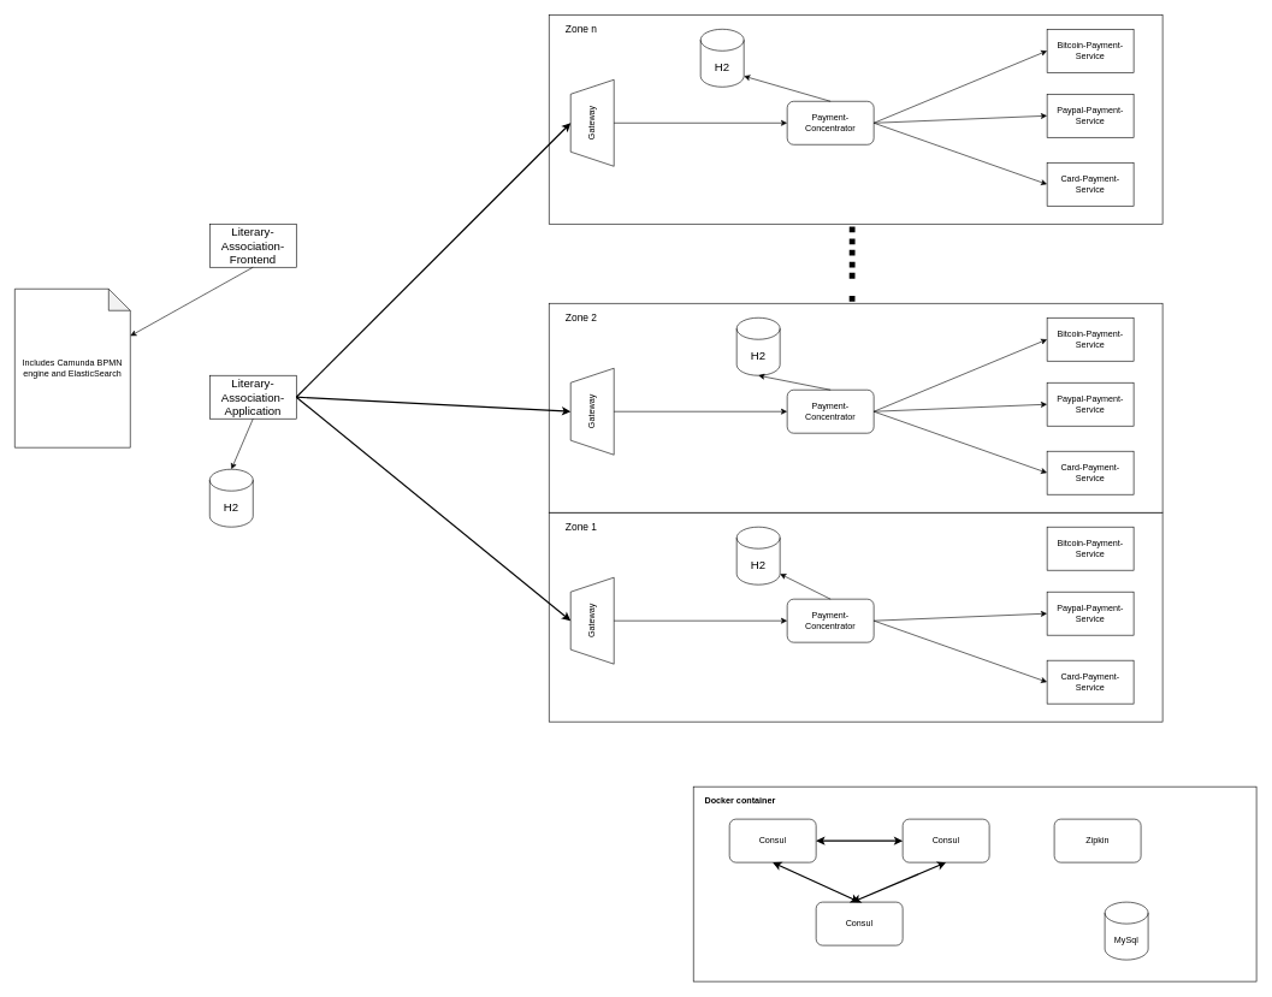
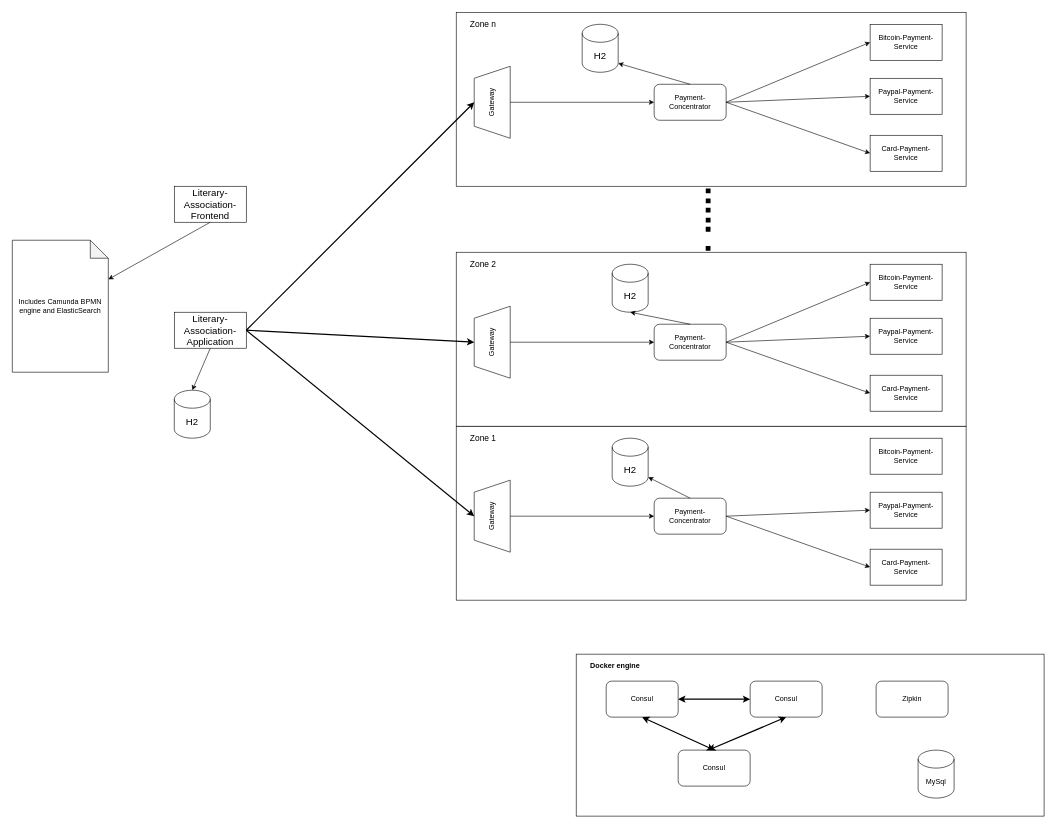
  <mxCell id="0" />
  <mxCell id="1" parent="0" />
  <mxCell id="2" value="Literary-Association-Application" style="rounded=0;whiteSpace=wrap;html=1;fontSize=16;" parent="1" vertex="1"><mxGeometry x="290" y="520" width="120" height="60" as="geometry" /></mxCell>
  <mxCell id="3" value="" style="group" parent="1" vertex="1" connectable="0"><mxGeometry x="760" y="710" width="940" height="290" as="geometry" /></mxCell>
  <mxCell id="4" value="" style="rounded=0;whiteSpace=wrap;html=1;" parent="3" vertex="1"><mxGeometry width="850" height="290" as="geometry" /></mxCell>
  <mxCell id="5" value="Card-Payment-Service" style="rounded=0;whiteSpace=wrap;html=1;" parent="3" vertex="1"><mxGeometry x="690" y="205" width="120" height="60" as="geometry" /></mxCell>
  <mxCell id="6" value="Paypal-Payment-Service" style="rounded=0;whiteSpace=wrap;html=1;" parent="3" vertex="1"><mxGeometry x="690" y="110" width="120" height="60" as="geometry" /></mxCell>
  <mxCell id="7" value="Bitcoin-Payment- Service" style="rounded=0;whiteSpace=wrap;html=1;" parent="3" vertex="1"><mxGeometry x="690" y="20" width="120" height="60" as="geometry" /></mxCell>
  <mxCell id="8" value="Gateway" style="shape=trapezoid;perimeter=trapezoidPerimeter;whiteSpace=wrap;html=1;fixedSize=1;rotation=-90;" parent="3" vertex="1"><mxGeometry y="120" width="120" height="60" as="geometry" /></mxCell>
  <mxCell id="9" value="Payment-Concentrator" style="rounded=1;whiteSpace=wrap;html=1;" parent="3" vertex="1"><mxGeometry x="330" y="120" width="120" height="60" as="geometry" /></mxCell>
  <mxCell id="10" style="edgeStyle=orthogonalEdgeStyle;rounded=0;orthogonalLoop=1;jettySize=auto;html=1;exitX=0.5;exitY=1;exitDx=0;exitDy=0;" parent="3" edge="1"><mxGeometry relative="1" as="geometry"><mxPoint x="260" y="80" as="sourcePoint" /><mxPoint x="260" y="80" as="targetPoint" /></mxGeometry></mxCell>
  <mxCell id="11" value="" style="endArrow=classic;html=1;exitX=0.5;exitY=1;exitDx=0;exitDy=0;entryX=0;entryY=0.5;entryDx=0;entryDy=0;" parent="3" source="8" target="9" edge="1"><mxGeometry width="50" height="50" relative="1" as="geometry"><mxPoint x="130" y="-40" as="sourcePoint" /><mxPoint x="210" y="-130" as="targetPoint" /></mxGeometry></mxCell>
  <mxCell id="12" value="&lt;font style=&quot;font-size: 14px&quot;&gt;Zone 1&lt;/font&gt;" style="text;html=1;strokeColor=none;fillColor=none;align=center;verticalAlign=middle;whiteSpace=wrap;rounded=0;" parent="3" vertex="1"><mxGeometry x="10" y="10" width="70" height="20" as="geometry" /></mxCell>
  <mxCell id="13" value="" style="endArrow=classic;html=1;exitX=1;exitY=0.5;exitDx=0;exitDy=0;entryX=0;entryY=0.5;entryDx=0;entryDy=0;" parent="3" source="9" target="6" edge="1"><mxGeometry width="50" height="50" relative="1" as="geometry"><mxPoint x="320" y="130" as="sourcePoint" /><mxPoint x="370" y="80" as="targetPoint" /></mxGeometry></mxCell>
  <mxCell id="14" value="" style="endArrow=classic;html=1;exitX=1;exitY=0.5;exitDx=0;exitDy=0;entryX=0;entryY=0.5;entryDx=0;entryDy=0;" parent="3" source="9" target="5" edge="1"><mxGeometry width="50" height="50" relative="1" as="geometry"><mxPoint x="320" y="130" as="sourcePoint" /><mxPoint x="370" y="80" as="targetPoint" /></mxGeometry></mxCell>
  <mxCell id="15" value="H2" style="shape=cylinder3;whiteSpace=wrap;html=1;boundedLbl=1;backgroundOutline=1;size=15;fontSize=16;" vertex="1" parent="3"><mxGeometry x="260" y="20" width="60" height="80" as="geometry" /></mxCell>
  <mxCell id="16" value="" style="endArrow=classic;html=1;fontSize=16;exitX=0.5;exitY=0;exitDx=0;exitDy=0;entryX=1;entryY=1;entryDx=0;entryDy=-15;entryPerimeter=0;" edge="1" parent="3" source="9" target="15"><mxGeometry width="50" height="50" relative="1" as="geometry"><mxPoint x="-100" y="150" as="sourcePoint" /><mxPoint x="-50" y="100" as="targetPoint" /></mxGeometry></mxCell>
  <mxCell id="17" value="" style="group" parent="1" vertex="1" connectable="0"><mxGeometry x="760" y="420" width="850" height="290" as="geometry" /></mxCell>
  <mxCell id="18" value="" style="rounded=0;whiteSpace=wrap;html=1;" parent="17" vertex="1"><mxGeometry width="850" height="290" as="geometry" /></mxCell>
  <mxCell id="19" value="Card-Payment-Service" style="rounded=0;whiteSpace=wrap;html=1;" parent="17" vertex="1"><mxGeometry x="690" y="205" width="120" height="60" as="geometry" /></mxCell>
  <mxCell id="20" value="Paypal-Payment-Service" style="rounded=0;whiteSpace=wrap;html=1;" parent="17" vertex="1"><mxGeometry x="690" y="110" width="120" height="60" as="geometry" /></mxCell>
  <mxCell id="21" value="Bitcoin-Payment- Service" style="rounded=0;whiteSpace=wrap;html=1;" parent="17" vertex="1"><mxGeometry x="690" y="20" width="120" height="60" as="geometry" /></mxCell>
  <mxCell id="22" value="Gateway" style="shape=trapezoid;perimeter=trapezoidPerimeter;whiteSpace=wrap;html=1;fixedSize=1;rotation=-90;" parent="17" vertex="1"><mxGeometry y="120" width="120" height="60" as="geometry" /></mxCell>
  <mxCell id="23" value="Payment-Concentrator" style="rounded=1;whiteSpace=wrap;html=1;" parent="17" vertex="1"><mxGeometry x="330" y="120" width="120" height="60" as="geometry" /></mxCell>
  <mxCell id="24" style="edgeStyle=orthogonalEdgeStyle;rounded=0;orthogonalLoop=1;jettySize=auto;html=1;exitX=0.5;exitY=1;exitDx=0;exitDy=0;" parent="17" edge="1"><mxGeometry relative="1" as="geometry"><mxPoint x="260" y="80" as="sourcePoint" /><mxPoint x="260" y="80" as="targetPoint" /></mxGeometry></mxCell>
  <mxCell id="25" value="" style="endArrow=classic;html=1;exitX=0.5;exitY=1;exitDx=0;exitDy=0;entryX=0;entryY=0.5;entryDx=0;entryDy=0;" parent="17" source="22" target="23" edge="1"><mxGeometry width="50" height="50" relative="1" as="geometry"><mxPoint x="130" y="-40" as="sourcePoint" /><mxPoint x="210" y="-130" as="targetPoint" /></mxGeometry></mxCell>
  <mxCell id="26" value="&lt;font style=&quot;font-size: 14px&quot;&gt;Zone 2&lt;/font&gt;" style="text;html=1;strokeColor=none;fillColor=none;align=center;verticalAlign=middle;whiteSpace=wrap;rounded=0;" parent="17" vertex="1"><mxGeometry x="10" y="10" width="70" height="20" as="geometry" /></mxCell>
  <mxCell id="27" value="" style="endArrow=classic;html=1;exitX=1;exitY=0.5;exitDx=0;exitDy=0;entryX=0;entryY=0.5;entryDx=0;entryDy=0;" parent="17" source="23" target="21" edge="1"><mxGeometry width="50" height="50" relative="1" as="geometry"><mxPoint x="320" y="130" as="sourcePoint" /><mxPoint x="370" y="80" as="targetPoint" /></mxGeometry></mxCell>
  <mxCell id="28" value="" style="endArrow=classic;html=1;exitX=1;exitY=0.5;exitDx=0;exitDy=0;entryX=0;entryY=0.5;entryDx=0;entryDy=0;" parent="17" source="23" target="20" edge="1"><mxGeometry width="50" height="50" relative="1" as="geometry"><mxPoint x="320" y="130" as="sourcePoint" /><mxPoint x="370" y="80" as="targetPoint" /></mxGeometry></mxCell>
  <mxCell id="29" value="" style="endArrow=classic;html=1;exitX=1;exitY=0.5;exitDx=0;exitDy=0;entryX=0;entryY=0.5;entryDx=0;entryDy=0;" parent="17" source="23" target="19" edge="1"><mxGeometry width="50" height="50" relative="1" as="geometry"><mxPoint x="320" y="130" as="sourcePoint" /><mxPoint x="370" y="80" as="targetPoint" /></mxGeometry></mxCell>
  <mxCell id="30" value="H2" style="shape=cylinder3;whiteSpace=wrap;html=1;boundedLbl=1;backgroundOutline=1;size=15;fontSize=16;" vertex="1" parent="17"><mxGeometry x="260" y="20" width="60" height="80" as="geometry" /></mxCell>
  <mxCell id="31" value="" style="endArrow=classic;html=1;fontSize=16;exitX=0.5;exitY=0;exitDx=0;exitDy=0;entryX=0.5;entryY=1;entryDx=0;entryDy=0;entryPerimeter=0;" edge="1" parent="17" source="23" target="30"><mxGeometry width="50" height="50" relative="1" as="geometry"><mxPoint x="-100" y="270" as="sourcePoint" /><mxPoint x="-50" y="220" as="targetPoint" /></mxGeometry></mxCell>
  <mxCell id="32" value="" style="group" parent="1" vertex="1" connectable="0"><mxGeometry x="760" y="20" width="850" height="290" as="geometry" /></mxCell>
  <mxCell id="33" value="" style="rounded=0;whiteSpace=wrap;html=1;" parent="32" vertex="1"><mxGeometry width="850" height="290" as="geometry" /></mxCell>
  <mxCell id="34" value="Card-Payment-Service" style="rounded=0;whiteSpace=wrap;html=1;" parent="32" vertex="1"><mxGeometry x="690" y="205" width="120" height="60" as="geometry" /></mxCell>
  <mxCell id="35" value="Paypal-Payment-Service" style="rounded=0;whiteSpace=wrap;html=1;" parent="32" vertex="1"><mxGeometry x="690" y="110" width="120" height="60" as="geometry" /></mxCell>
  <mxCell id="36" value="Bitcoin-Payment- Service" style="rounded=0;whiteSpace=wrap;html=1;" parent="32" vertex="1"><mxGeometry x="690" y="20" width="120" height="60" as="geometry" /></mxCell>
  <mxCell id="37" value="Gateway" style="shape=trapezoid;perimeter=trapezoidPerimeter;whiteSpace=wrap;html=1;fixedSize=1;rotation=-90;" parent="32" vertex="1"><mxGeometry y="120" width="120" height="60" as="geometry" /></mxCell>
  <mxCell id="38" value="Payment-Concentrator" style="rounded=1;whiteSpace=wrap;html=1;" parent="32" vertex="1"><mxGeometry x="330" y="120" width="120" height="60" as="geometry" /></mxCell>
  <mxCell id="39" style="edgeStyle=orthogonalEdgeStyle;rounded=0;orthogonalLoop=1;jettySize=auto;html=1;exitX=0.5;exitY=1;exitDx=0;exitDy=0;" parent="32" edge="1"><mxGeometry relative="1" as="geometry"><mxPoint x="260" y="80" as="sourcePoint" /><mxPoint x="260" y="80" as="targetPoint" /></mxGeometry></mxCell>
  <mxCell id="40" value="" style="endArrow=classic;html=1;exitX=0.5;exitY=1;exitDx=0;exitDy=0;entryX=0;entryY=0.5;entryDx=0;entryDy=0;" parent="32" source="37" target="38" edge="1"><mxGeometry width="50" height="50" relative="1" as="geometry"><mxPoint x="130" y="-40" as="sourcePoint" /><mxPoint x="210" y="-130" as="targetPoint" /></mxGeometry></mxCell>
  <mxCell id="41" value="&lt;font style=&quot;font-size: 14px&quot;&gt;Zone n&lt;/font&gt;" style="text;html=1;strokeColor=none;fillColor=none;align=center;verticalAlign=middle;whiteSpace=wrap;rounded=0;" parent="32" vertex="1"><mxGeometry x="10" y="10" width="70" height="20" as="geometry" /></mxCell>
  <mxCell id="42" value="" style="endArrow=classic;html=1;exitX=1;exitY=0.5;exitDx=0;exitDy=0;entryX=0;entryY=0.5;entryDx=0;entryDy=0;" parent="32" source="38" target="36" edge="1"><mxGeometry width="50" height="50" relative="1" as="geometry"><mxPoint x="320" y="130" as="sourcePoint" /><mxPoint x="370" y="80" as="targetPoint" /></mxGeometry></mxCell>
  <mxCell id="43" value="" style="endArrow=classic;html=1;exitX=1;exitY=0.5;exitDx=0;exitDy=0;entryX=0;entryY=0.5;entryDx=0;entryDy=0;" parent="32" source="38" target="35" edge="1"><mxGeometry width="50" height="50" relative="1" as="geometry"><mxPoint x="320" y="130" as="sourcePoint" /><mxPoint x="370" y="80" as="targetPoint" /></mxGeometry></mxCell>
  <mxCell id="44" value="" style="endArrow=classic;html=1;exitX=1;exitY=0.5;exitDx=0;exitDy=0;entryX=0;entryY=0.5;entryDx=0;entryDy=0;" parent="32" source="38" target="34" edge="1"><mxGeometry width="50" height="50" relative="1" as="geometry"><mxPoint x="320" y="130" as="sourcePoint" /><mxPoint x="370" y="80" as="targetPoint" /></mxGeometry></mxCell>
  <mxCell id="45" value="H2" style="shape=cylinder3;whiteSpace=wrap;html=1;boundedLbl=1;backgroundOutline=1;size=15;fontSize=16;" vertex="1" parent="32"><mxGeometry x="210" y="20" width="60" height="80" as="geometry" /></mxCell>
  <mxCell id="46" value="" style="endArrow=classic;html=1;fontSize=16;exitX=0.5;exitY=0;exitDx=0;exitDy=0;entryX=1;entryY=1;entryDx=0;entryDy=-15;entryPerimeter=0;" edge="1" parent="32" source="38" target="45"><mxGeometry width="50" height="50" relative="1" as="geometry"><mxPoint x="-100" y="170" as="sourcePoint" /><mxPoint x="-50" y="120" as="targetPoint" /></mxGeometry></mxCell>
  <mxCell id="47" value="" style="endArrow=none;dashed=1;html=1;dashPattern=1 3;strokeWidth=8;exitX=0.494;exitY=-0.008;exitDx=0;exitDy=0;exitPerimeter=0;rounded=0;" parent="1" source="18" edge="1"><mxGeometry width="50" height="50" relative="1" as="geometry"><mxPoint x="1170" y="380" as="sourcePoint" /><mxPoint x="1180" as="targetPoint" y="390" /><Array as="points"><mxPoint x="1180" y="310" /></Array></mxGeometry></mxCell>
  <mxCell id="48" value="" style="endArrow=classic;html=1;strokeWidth=2;exitX=1;exitY=0.5;exitDx=0;exitDy=0;entryX=0.5;entryY=0;entryDx=0;entryDy=0;" parent="1" source="2" target="37" edge="1"><mxGeometry width="50" height="50" relative="1" as="geometry"><mxPoint x="900" as="sourcePoint" y="390" /><mxPoint x="950" y="340" as="targetPoint" /></mxGeometry></mxCell>
  <mxCell id="49" value="" style="endArrow=classic;html=1;strokeWidth=2;entryX=0.5;entryY=0;entryDx=0;entryDy=0;" parent="1" target="22" edge="1"><mxGeometry width="50" height="50" relative="1" as="geometry"><mxPoint x="410" y="550" as="sourcePoint" /><mxPoint x="800" y="180" as="targetPoint" /></mxGeometry></mxCell>
  <mxCell id="50" value="" style="endArrow=classic;html=1;strokeWidth=2;entryX=0.5;entryY=0;entryDx=0;entryDy=0;" parent="1" target="8" edge="1"><mxGeometry width="50" height="50" relative="1" as="geometry"><mxPoint x="410" y="550" as="sourcePoint" /><mxPoint x="810" y="190" as="targetPoint" /></mxGeometry></mxCell>
  <mxCell id="51" value="" style="rounded=0;whiteSpace=wrap;html=1;" parent="1" vertex="1"><mxGeometry x="960" y="1090" width="780" height="270" as="geometry" /></mxCell>
  <mxCell id="52" value="Consul" style="rounded=1;whiteSpace=wrap;html=1;" parent="1" vertex="1"><mxGeometry x="1130" y="1250" width="120" height="60" as="geometry" /></mxCell>
  <mxCell id="53" value="Consul" style="rounded=1;whiteSpace=wrap;html=1;" parent="1" vertex="1"><mxGeometry x="1010" y="1135" width="120" height="60" as="geometry" /></mxCell>
  <mxCell id="54" value="Consul" style="rounded=1;whiteSpace=wrap;html=1;" parent="1" vertex="1"><mxGeometry x="1250" y="1135" width="120" height="60" as="geometry" /></mxCell>
  <mxCell id="55" value="" style="endArrow=classic;startArrow=classic;html=1;strokeWidth=2;exitX=0.5;exitY=0;exitDx=0;exitDy=0;entryX=0.5;entryY=1;entryDx=0;entryDy=0;" parent="1" source="52" target="53" edge="1"><mxGeometry width="50" height="50" relative="1" as="geometry"><mxPoint x="1020" y="1020" as="sourcePoint" /><mxPoint x="1070" y="970" as="targetPoint" /></mxGeometry></mxCell>
  <mxCell id="56" value="" style="endArrow=classic;startArrow=classic;html=1;strokeWidth=2;exitX=1;exitY=0.5;exitDx=0;exitDy=0;entryX=0;entryY=0.5;entryDx=0;entryDy=0;" parent="1" source="53" target="54" edge="1"><mxGeometry width="50" height="50" relative="1" as="geometry"><mxPoint x="1020" y="1020" as="sourcePoint" /><mxPoint x="1070" y="970" as="targetPoint" /></mxGeometry></mxCell>
  <mxCell id="57" value="" style="endArrow=classic;startArrow=classic;html=1;strokeWidth=2;entryX=0.5;entryY=1;entryDx=0;entryDy=0;" parent="1" target="54" edge="1"><mxGeometry width="50" height="50" relative="1" as="geometry"><mxPoint x="1180" y="1250" as="sourcePoint" /><mxPoint x="1070" y="970" as="targetPoint" /></mxGeometry></mxCell>
  <mxCell id="58" value="Zipkin" style="rounded=1;whiteSpace=wrap;html=1;" vertex="1" parent="1"><mxGeometry x="1460" y="1135" width="120" height="60" as="geometry" /></mxCell>
  <mxCell id="59" value="MySql" style="shape=cylinder3;whiteSpace=wrap;html=1;boundedLbl=1;backgroundOutline=1;size=15;" vertex="1" parent="1"><mxGeometry x="1530" y="1250" width="60" height="80" as="geometry" /></mxCell>
- <mxCell id="60" value="Docker container" style="text;html=1;strokeColor=none;fillColor=none;align=center;verticalAlign=middle;whiteSpace=wrap;rounded=0;fontStyle=1" vertex="1" parent="1"><mxGeometry x="970" y="1100" width="110" height="20" as="geometry" /></mxCell>
+ <mxCell id="60" value="Docker engine" style="text;html=1;strokeColor=none;fillColor=none;align=center;verticalAlign=middle;whiteSpace=wrap;rounded=0;fontStyle=1" vertex="1" parent="1"><mxGeometry x="970" y="1100" width="110" height="20" as="geometry" /></mxCell>
  <mxCell id="61" value="Includes Camunda BPMN engine and ElasticSearch" style="shape=note;whiteSpace=wrap;html=1;backgroundOutline=1;darkOpacity=0.05;" vertex="1" parent="1"><mxGeometry x="20" y="400" width="160" height="220" as="geometry" /></mxCell>
  <mxCell id="62" value="Literary-Association-Frontend" style="rounded=0;whiteSpace=wrap;html=1;fontSize=16;" vertex="1" parent="1"><mxGeometry x="290" y="310" width="120" height="60" as="geometry" /></mxCell>
  <mxCell id="63" value="" style="endArrow=classic;html=1;fontSize=16;exitX=0.5;exitY=1;exitDx=0;exitDy=0;" edge="1" parent="1" source="62" target="61"><mxGeometry width="50" height="50" relative="1" as="geometry"><mxPoint x="460" y="520" as="sourcePoint" /><mxPoint x="510" y="470" as="targetPoint" /></mxGeometry></mxCell>
  <mxCell id="64" value="H2" style="shape=cylinder3;whiteSpace=wrap;html=1;boundedLbl=1;backgroundOutline=1;size=15;fontSize=16;" vertex="1" parent="1"><mxGeometry x="290" y="650" width="60" height="80" as="geometry" /></mxCell>
  <mxCell id="65" value="" style="endArrow=classic;html=1;fontSize=16;exitX=0.5;exitY=1;exitDx=0;exitDy=0;entryX=0.5;entryY=0;entryDx=0;entryDy=0;entryPerimeter=0;" edge="1" parent="1" source="2" target="64"><mxGeometry width="50" height="50" relative="1" as="geometry"><mxPoint x="660" y="690" as="sourcePoint" /><mxPoint x="710" y="640" as="targetPoint" /></mxGeometry></mxCell>
